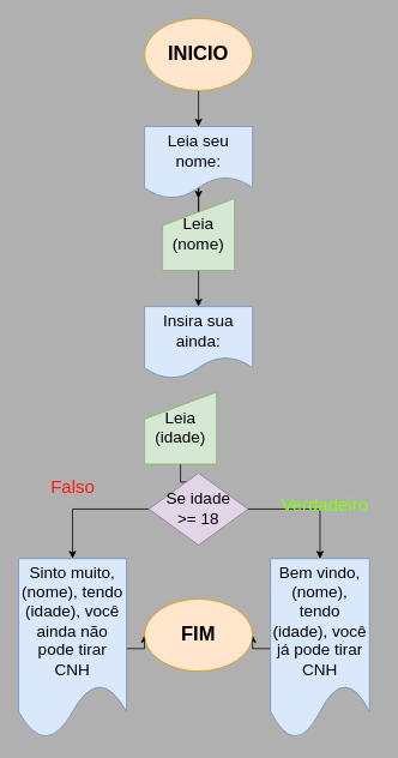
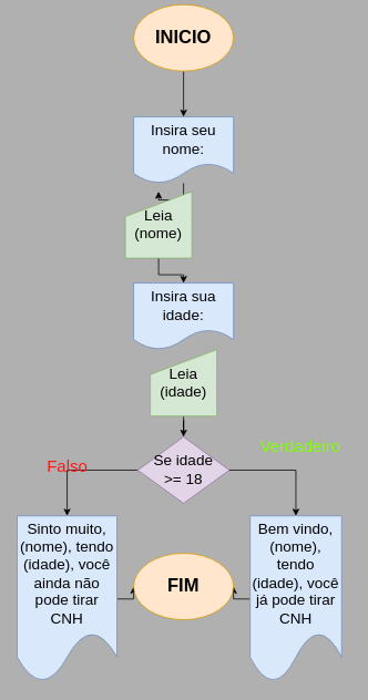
  <mxCell id="0" />
  <mxCell id="1" parent="0" />
  <mxCell id="2" value="" style="edgeStyle=orthogonalEdgeStyle;rounded=0;orthogonalLoop=1;jettySize=auto;html=1;" edge="1" parent="1" source="3" target="5"><mxGeometry relative="1" as="geometry" /></mxCell>
- <mxCell id="3" value="&lt;font style=&quot;font-size: 22px;&quot;&gt;&lt;b&gt;INICIO&lt;/b&gt;&lt;/font&gt;" style="ellipse;whiteSpace=wrap;html=1;fillColor=#ffe6cc;strokeColor=#d79b00;" vertex="1" parent="1"><mxGeometry x="160" y="20" width="120" height="80" as="geometry" /></mxCell>
+ <mxCell id="3" value="&lt;font style=&quot;font-size: 22px;&quot;&gt;&lt;b&gt;INICIO&lt;/b&gt;&lt;/font&gt;" style="ellipse;whiteSpace=wrap;html=1;fillColor=#ffe6cc;strokeColor=#d79b00;" vertex="1" parent="1"><mxGeometry x="160" y="5" width="120" height="80" as="geometry" /></mxCell>
  <mxCell id="4" value="" style="edgeStyle=orthogonalEdgeStyle;rounded=0;orthogonalLoop=1;jettySize=auto;html=1;" edge="1" parent="1" source="5" target="7"><mxGeometry relative="1" as="geometry" /></mxCell>
- <mxCell id="5" value="&lt;font style=&quot;font-size: 18px;&quot;&gt;Leia seu nome:&lt;/font&gt;" style="shape=document;whiteSpace=wrap;html=1;boundedLbl=1;fillColor=#dae8fc;strokeColor=#6c8ebf;" vertex="1" parent="1"><mxGeometry x="160" y="140" width="120" height="80" as="geometry" /></mxCell>
+ <mxCell id="5" value="&lt;font style=&quot;font-size: 18px;&quot;&gt;Insira seu nome:&lt;/font&gt;" style="shape=document;whiteSpace=wrap;html=1;boundedLbl=1;fillColor=#dae8fc;strokeColor=#6c8ebf;" vertex="1" parent="1"><mxGeometry x="160" y="140" width="120" height="80" as="geometry" /></mxCell>
  <mxCell id="6" value="" style="edgeStyle=orthogonalEdgeStyle;rounded=0;orthogonalLoop=1;jettySize=auto;html=1;" edge="1" parent="1" source="7" target="8"><mxGeometry relative="1" as="geometry" /></mxCell>
- <mxCell id="7" value="&lt;font style=&quot;font-size: 18px;&quot;&gt;Leia&lt;br&gt;(nome)&lt;/font&gt;" style="shape=manualInput;whiteSpace=wrap;html=1;fillColor=#d5e8d4;strokeColor=#82b366;" vertex="1" parent="1"><mxGeometry x="180" y="220" width="80" height="80" as="geometry" /></mxCell>
- <mxCell id="8" value="&lt;font style=&quot;font-size: 18px;&quot;&gt;Insira sua ainda:&lt;/font&gt;" style="shape=document;whiteSpace=wrap;html=1;boundedLbl=1;fillColor=#dae8fc;strokeColor=#6c8ebf;" vertex="1" parent="1"><mxGeometry x="160" y="340" width="120" height="80" as="geometry" /></mxCell>
+ <mxCell id="7" value="&lt;font style=&quot;font-size: 18px;&quot;&gt;Leia&lt;br&gt;(nome)&lt;/font&gt;" style="shape=manualInput;whiteSpace=wrap;html=1;fillColor=#d5e8d4;strokeColor=#82b366;" vertex="1" parent="1"><mxGeometry x="150" y="230" width="80" height="80" as="geometry" /></mxCell>
+ <mxCell id="8" value="&lt;font style=&quot;font-size: 18px;&quot;&gt;Insira sua idade:&lt;/font&gt;" style="shape=document;whiteSpace=wrap;html=1;boundedLbl=1;fillColor=#dae8fc;strokeColor=#6c8ebf;" vertex="1" parent="1"><mxGeometry x="160" y="340" width="120" height="80" as="geometry" /></mxCell>
  <mxCell id="9" value="" style="edgeStyle=orthogonalEdgeStyle;rounded=0;orthogonalLoop=1;jettySize=auto;html=1;" edge="1" parent="1" source="10" target="13"><mxGeometry relative="1" as="geometry" /></mxCell>
- <mxCell id="10" value="&lt;font style=&quot;font-size: 18px;&quot;&gt;Leia&lt;br&gt;(idade)&lt;/font&gt;" style="shape=manualInput;whiteSpace=wrap;html=1;fillColor=#d5e8d4;strokeColor=#82b366;" vertex="1" parent="1"><mxGeometry x="160" y="435" width="80" height="80" as="geometry" /></mxCell>
+ <mxCell id="10" value="&lt;font style=&quot;font-size: 18px;&quot;&gt;Leia&lt;br&gt;(idade)&lt;/font&gt;" style="shape=manualInput;whiteSpace=wrap;html=1;fillColor=#d5e8d4;strokeColor=#82b366;" vertex="1" parent="1"><mxGeometry x="180" y="420" width="80" height="80" as="geometry" /></mxCell>
  <mxCell id="11" style="edgeStyle=orthogonalEdgeStyle;rounded=0;orthogonalLoop=1;jettySize=auto;html=1;entryX=0.5;entryY=0;entryDx=0;entryDy=0;" edge="1" parent="1" source="13" target="17"><mxGeometry relative="1" as="geometry" /></mxCell>
  <mxCell id="12" style="edgeStyle=orthogonalEdgeStyle;rounded=0;orthogonalLoop=1;jettySize=auto;html=1;entryX=0.5;entryY=0;entryDx=0;entryDy=0;" edge="1" parent="1" source="13" target="19"><mxGeometry relative="1" as="geometry" /></mxCell>
  <mxCell id="13" value="&lt;font style=&quot;font-size: 18px;&quot;&gt;Se idade &lt;br&gt;&amp;gt;= 18&lt;/font&gt;" style="rhombus;whiteSpace=wrap;html=1;fillColor=#e1d5e7;strokeColor=#9673a6;" vertex="1" parent="1"><mxGeometry x="165" y="525" width="110" height="80" as="geometry" /></mxCell>
- <mxCell id="14" value="&lt;font color=&quot;#ff1919&quot; style=&quot;font-size: 20px;&quot;&gt;Falso&lt;/font&gt;" style="text;html=1;align=center;verticalAlign=middle;resizable=0;points=[];autosize=1;strokeColor=none;fillColor=none;" vertex="1" parent="1"><mxGeometry x="45" y="520" width="70" height="40" as="geometry" /></mxCell>
- <mxCell id="15" value="&lt;font color=&quot;#82ff05&quot; style=&quot;font-size: 20px;&quot;&gt;Verdadeiro&lt;/font&gt;" style="text;html=1;align=center;verticalAlign=middle;resizable=0;points=[];autosize=1;strokeColor=none;fillColor=none;" vertex="1" parent="1"><mxGeometry x="300" y="540" width="120" height="40" as="geometry" /></mxCell>
+ <mxCell id="14" value="&lt;font color=&quot;#ff1919&quot; style=&quot;font-size: 20px;&quot;&gt;Falso&lt;/font&gt;" style="text;html=1;align=center;verticalAlign=middle;resizable=0;points=[];autosize=1;strokeColor=none;fillColor=none;" vertex="1" parent="1"><mxGeometry x="45" y="540" width="70" height="40" as="geometry" /></mxCell>
+ <mxCell id="15" value="&lt;font color=&quot;#82ff05&quot; style=&quot;font-size: 20px;&quot;&gt;Verdadeiro&lt;/font&gt;" style="text;html=1;align=center;verticalAlign=middle;resizable=0;points=[];autosize=1;strokeColor=none;fillColor=none;" vertex="1" parent="1"><mxGeometry x="300" y="515" width="120" height="40" as="geometry" /></mxCell>
  <mxCell id="16" value="" style="edgeStyle=orthogonalEdgeStyle;rounded=0;orthogonalLoop=1;jettySize=auto;html=1;" edge="1" parent="1" source="17" target="20"><mxGeometry relative="1" as="geometry" /></mxCell>
  <mxCell id="17" value="&lt;span style=&quot;font-size: 18px;&quot;&gt;Bem vindo, (nome), tendo (idade), você já pode tirar CNH&lt;/span&gt;" style="shape=document;whiteSpace=wrap;html=1;boundedLbl=1;fillColor=#dae8fc;strokeColor=#6c8ebf;" vertex="1" parent="1"><mxGeometry x="300" y="620" width="110" height="200" as="geometry" /></mxCell>
  <mxCell id="18" value="" style="edgeStyle=orthogonalEdgeStyle;rounded=0;orthogonalLoop=1;jettySize=auto;html=1;" edge="1" parent="1" source="19" target="20"><mxGeometry relative="1" as="geometry" /></mxCell>
  <mxCell id="19" value="&lt;span style=&quot;font-size: 18px;&quot;&gt;Sinto muito, (nome), tendo (idade), você ainda não pode tirar CNH&lt;/span&gt;" style="shape=document;whiteSpace=wrap;html=1;boundedLbl=1;fillColor=#dae8fc;strokeColor=#6c8ebf;" vertex="1" parent="1"><mxGeometry x="20" y="620" width="120" height="200" as="geometry" /></mxCell>
  <mxCell id="20" value="&lt;font style=&quot;font-size: 22px;&quot;&gt;&lt;b&gt;FIM&lt;/b&gt;&lt;/font&gt;" style="ellipse;whiteSpace=wrap;html=1;fillColor=#ffe6cc;strokeColor=#d79b00;" vertex="1" parent="1"><mxGeometry x="160" y="665" width="120" height="80" as="geometry" /></mxCell>
